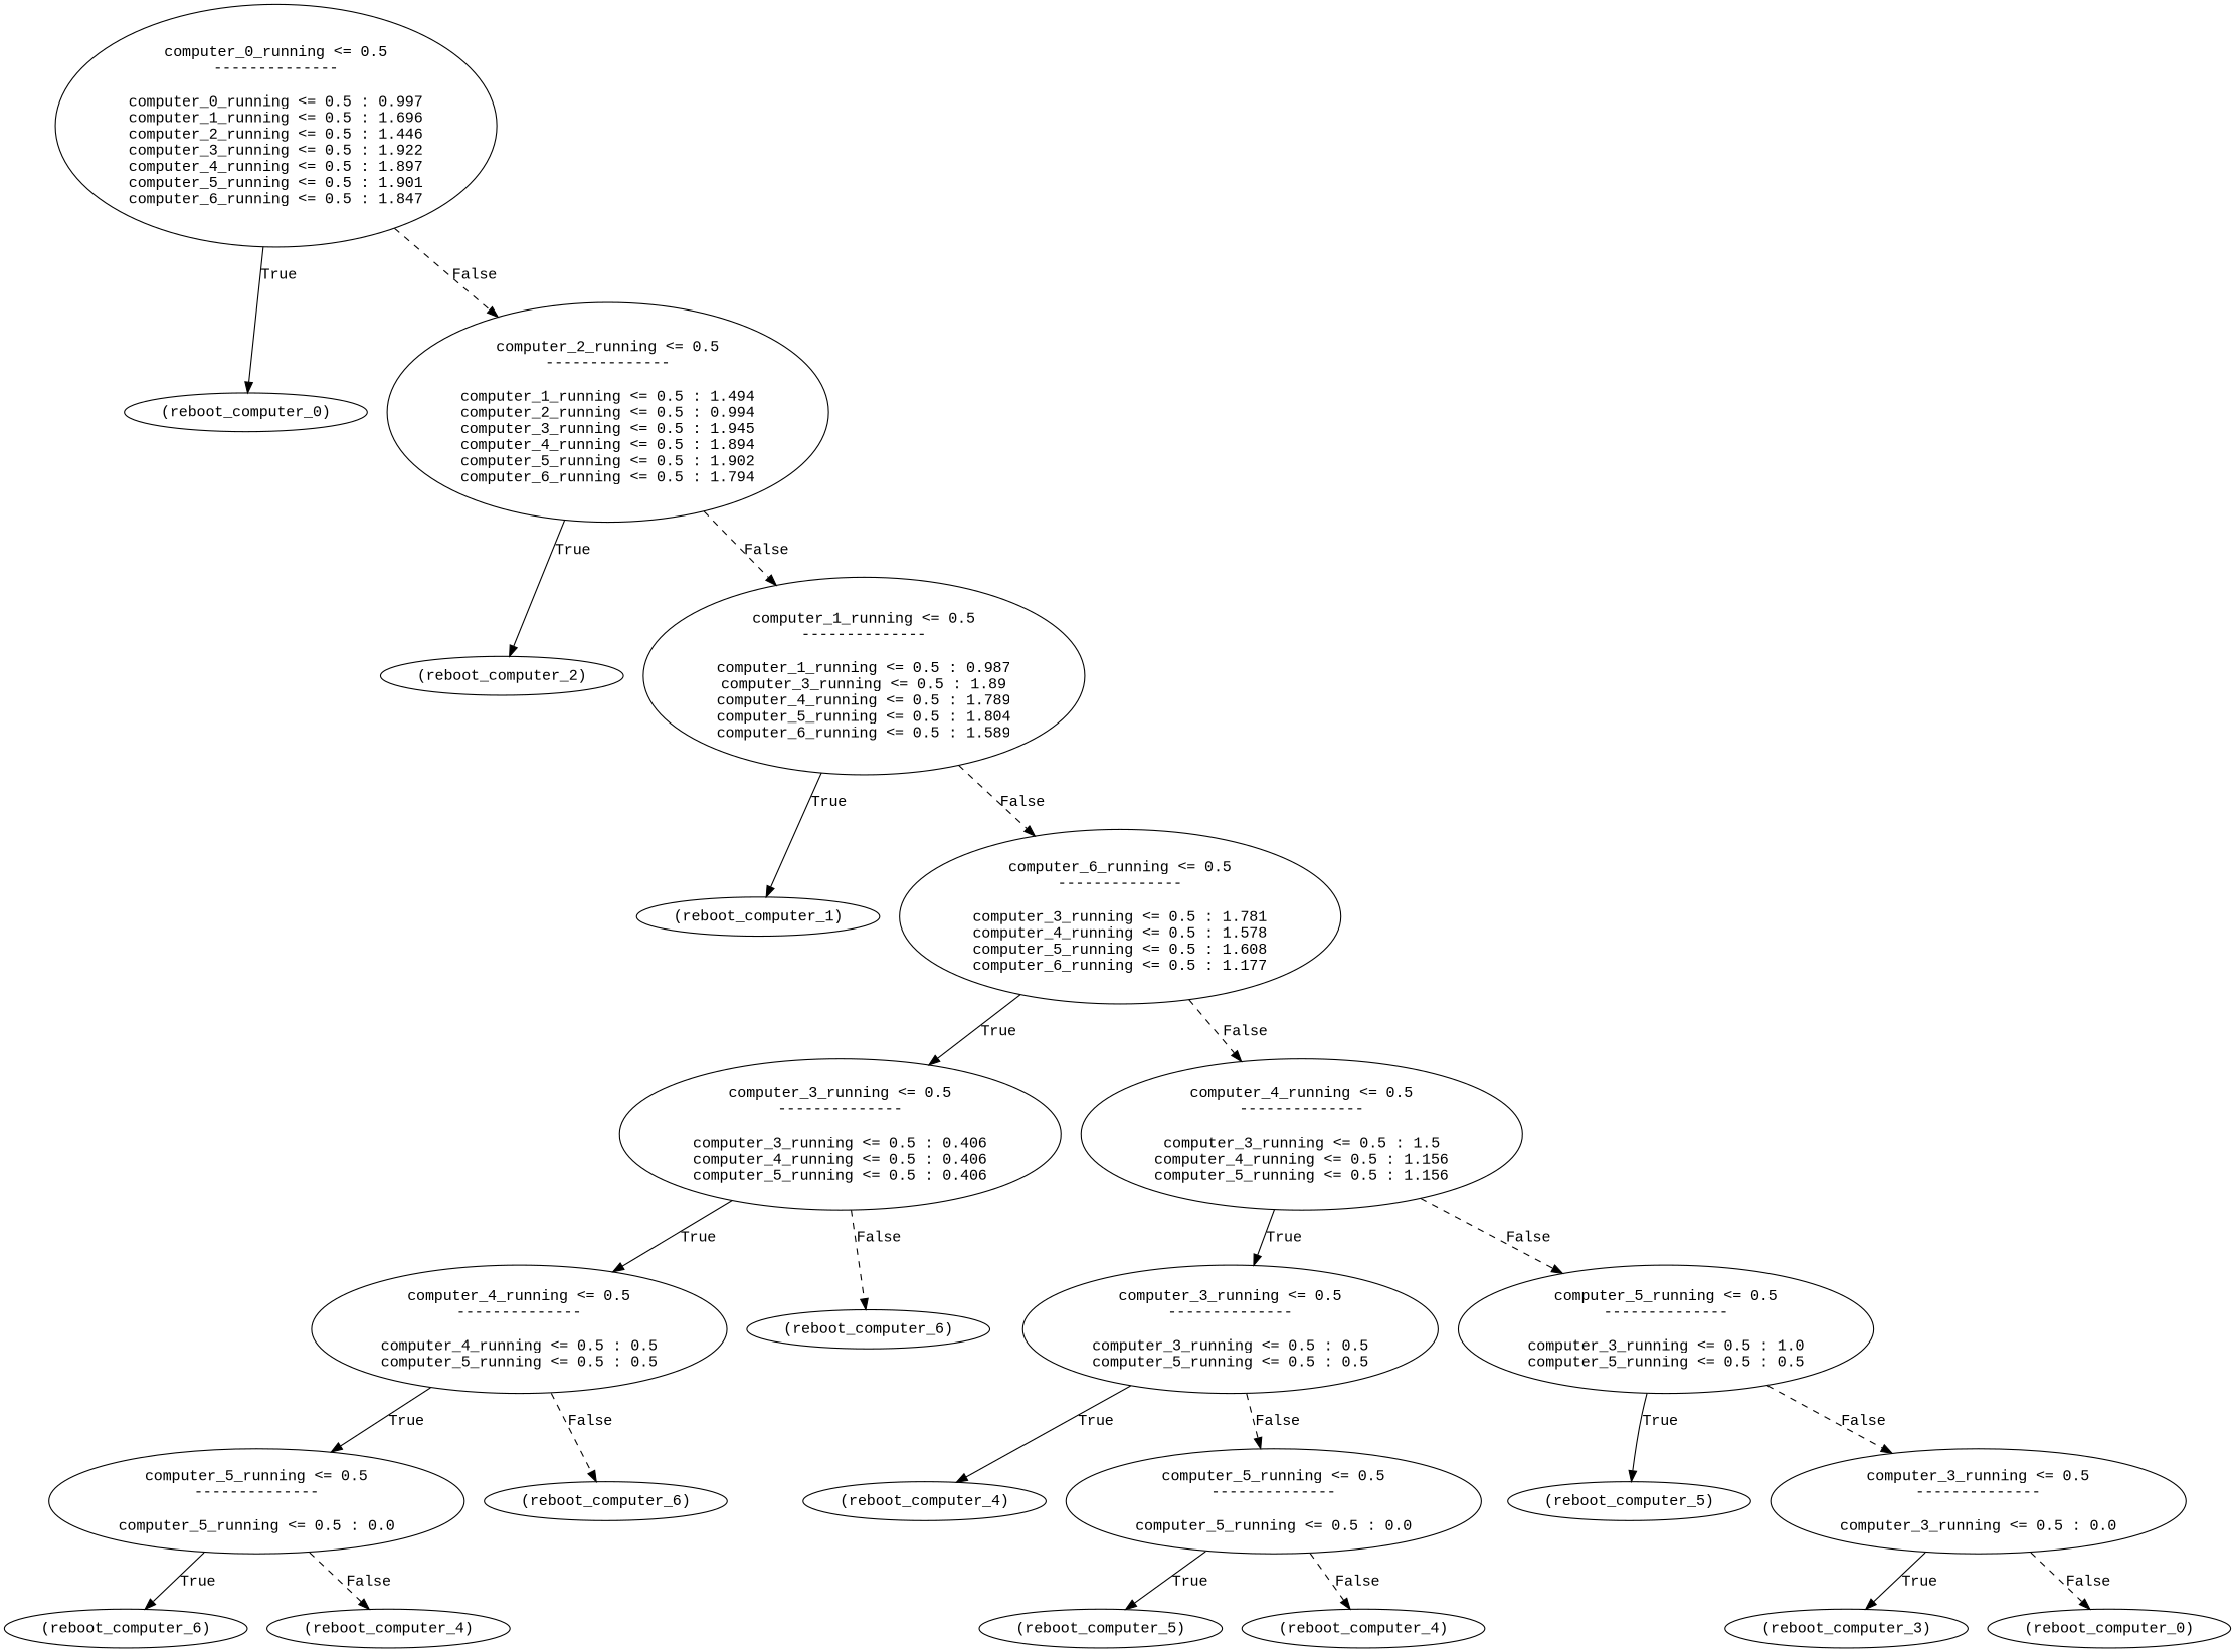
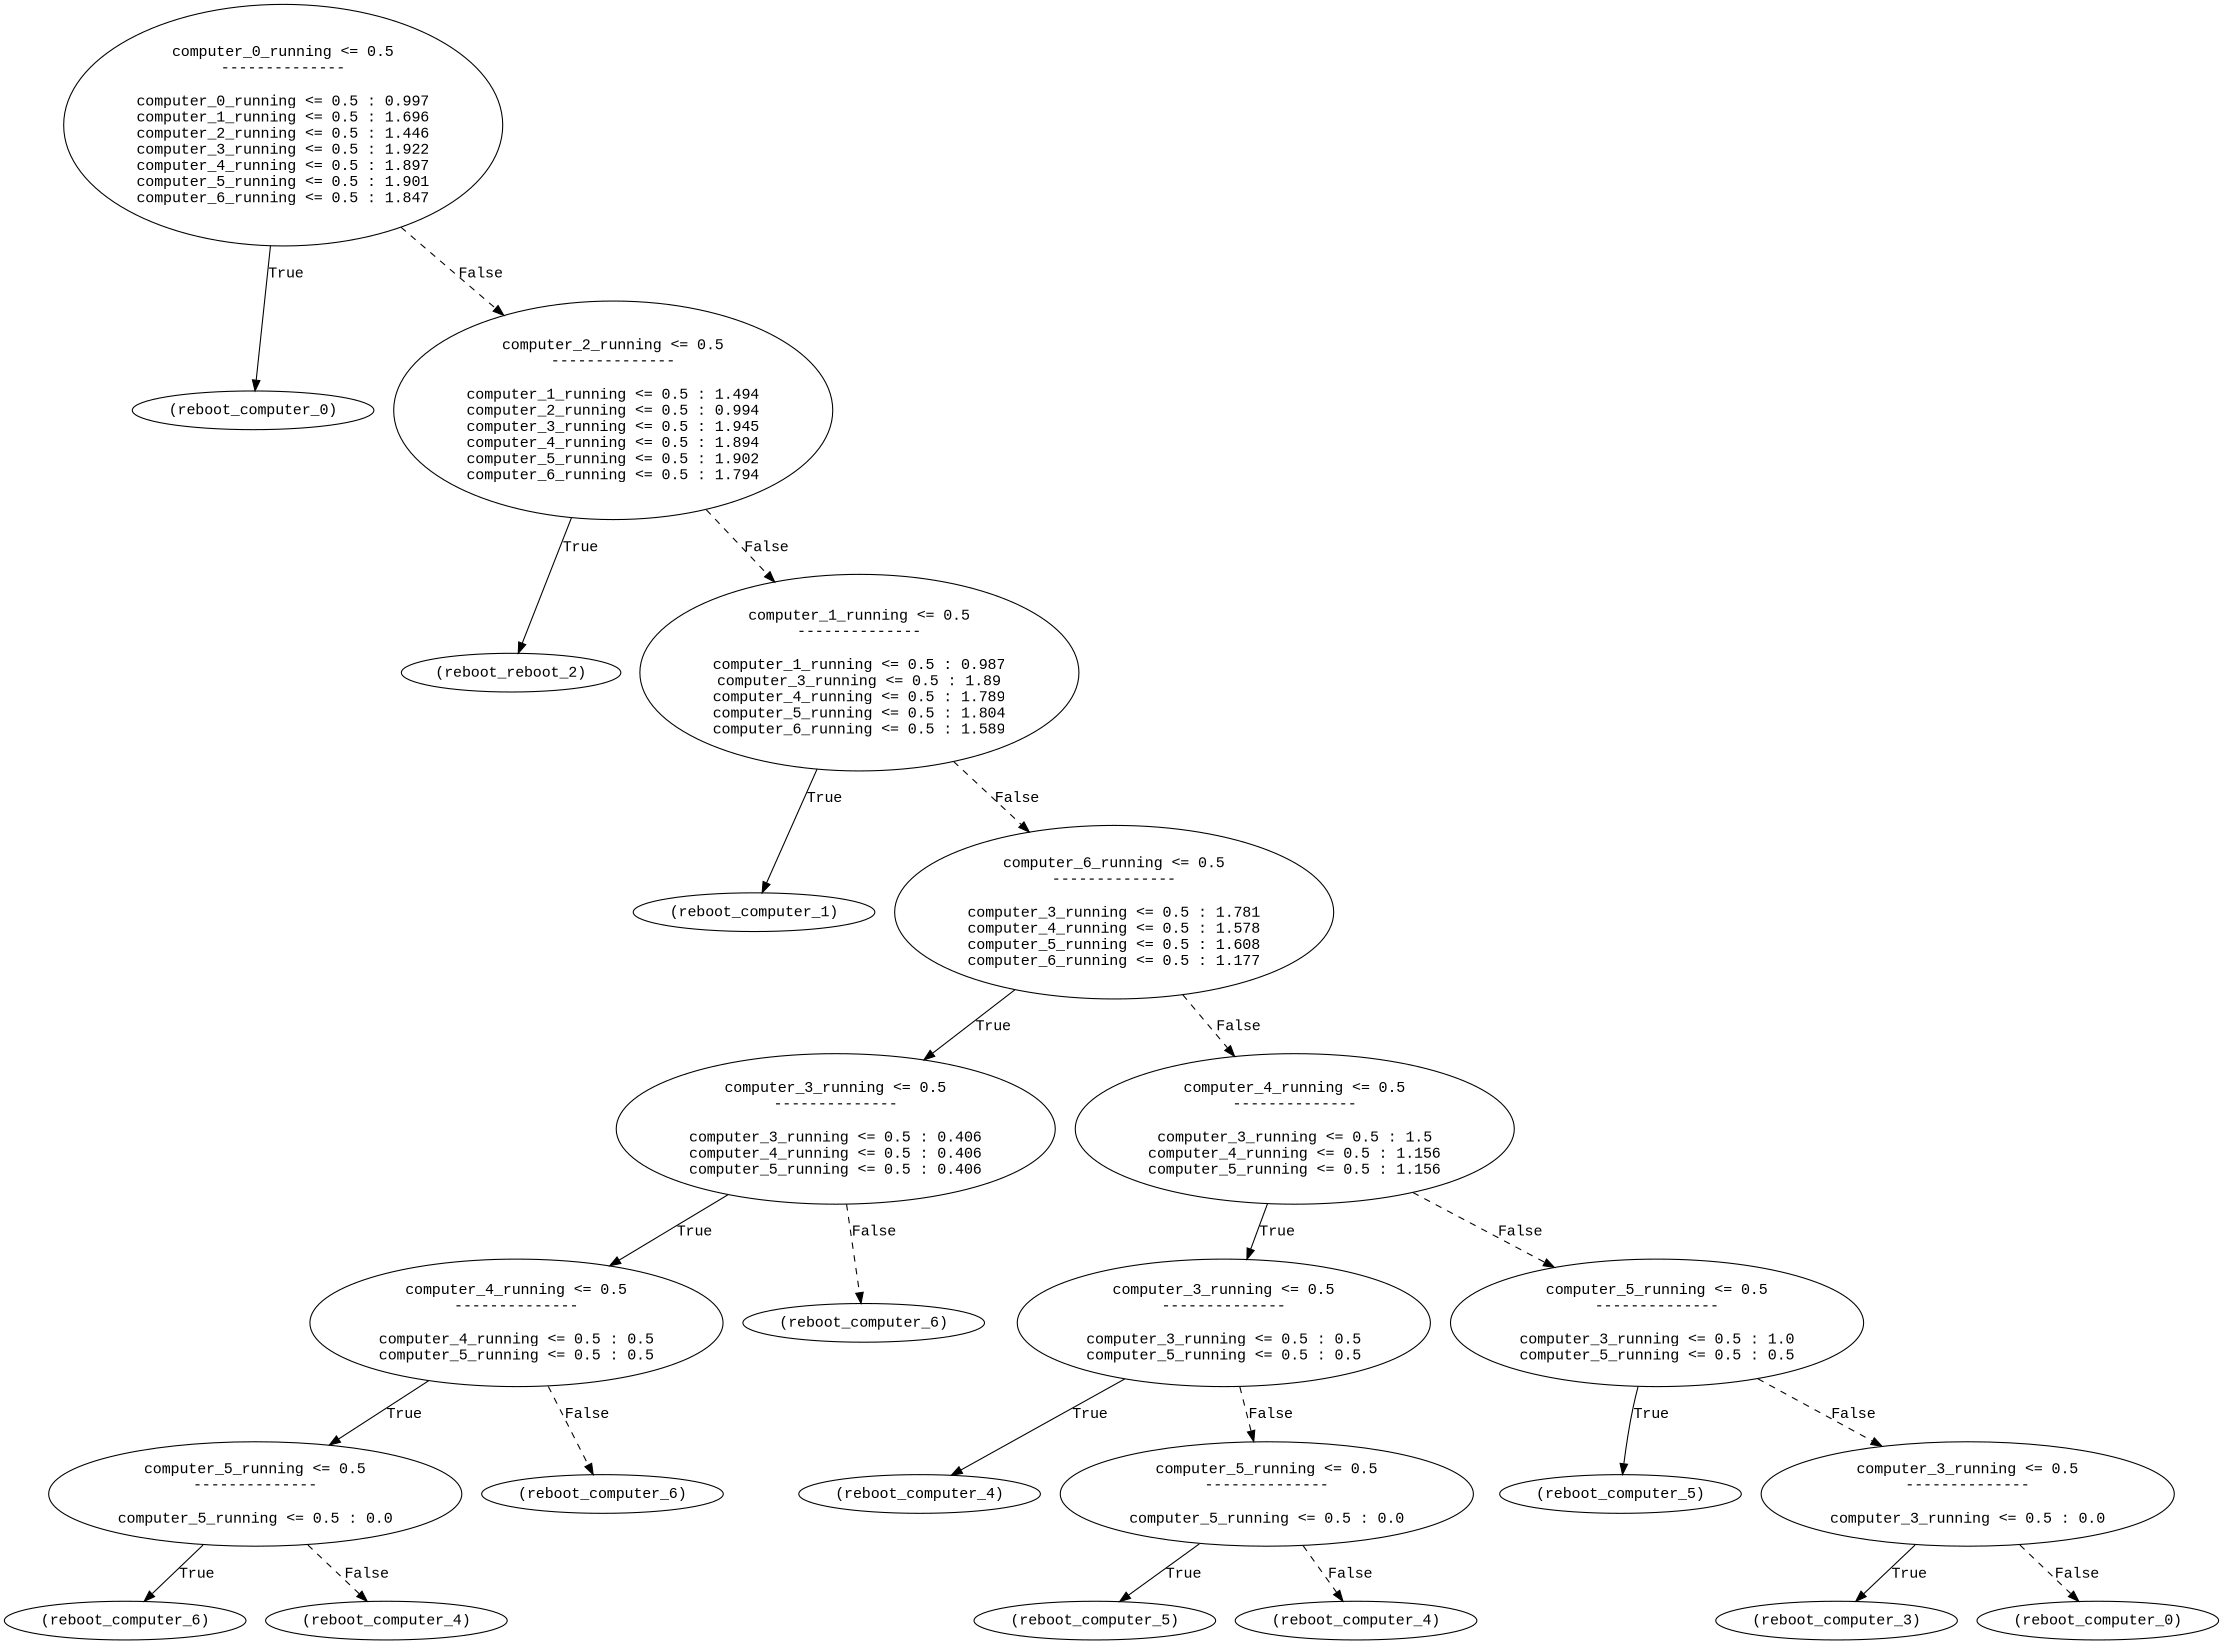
  digraph {
    fontname="Liberation Mono"
    node [fontname="Liberation Mono"]
    edge [fontname="Liberation Mono"]
    n1 [label="computer_0_running <= 0.5\n--------------\n\ncomputer_0_running <= 0.5 : 0.997\ncomputer_1_running <= 0.5 : 1.696\ncomputer_2_running <= 0.5 : 1.446\ncomputer_3_running <= 0.5 : 1.922\ncomputer_4_running <= 0.5 : 1.897\ncomputer_5_running <= 0.5 : 1.901\ncomputer_6_running <= 0.5 : 1.847"]
    n2 [label="(reboot_computer_0)"]
    n3 [label="computer_2_running <= 0.5\n--------------\n\ncomputer_1_running <= 0.5 : 1.494\ncomputer_2_running <= 0.5 : 0.994\ncomputer_3_running <= 0.5 : 1.945\ncomputer_4_running <= 0.5 : 1.894\ncomputer_5_running <= 0.5 : 1.902\ncomputer_6_running <= 0.5 : 1.794"]
-   n4 [label="(reboot_computer_2)"]
+   n4 [label="(reboot_reboot_2)"]
    n5 [label="computer_1_running <= 0.5\n--------------\n\ncomputer_1_running <= 0.5 : 0.987\ncomputer_3_running <= 0.5 : 1.89\ncomputer_4_running <= 0.5 : 1.789\ncomputer_5_running <= 0.5 : 1.804\ncomputer_6_running <= 0.5 : 1.589"]
    n6 [label="(reboot_computer_1)"]
    n7 [label="computer_6_running <= 0.5\n--------------\n\ncomputer_3_running <= 0.5 : 1.781\ncomputer_4_running <= 0.5 : 1.578\ncomputer_5_running <= 0.5 : 1.608\ncomputer_6_running <= 0.5 : 1.177"]
    n8 [label="computer_3_running <= 0.5\n--------------\n\ncomputer_3_running <= 0.5 : 0.406\ncomputer_4_running <= 0.5 : 0.406\ncomputer_5_running <= 0.5 : 0.406"]
    n9 [label="computer_4_running <= 0.5\n--------------\n\ncomputer_3_running <= 0.5 : 1.5\ncomputer_4_running <= 0.5 : 1.156\ncomputer_5_running <= 0.5 : 1.156"]
    n10 [label="computer_4_running <= 0.5\n--------------\n\ncomputer_4_running <= 0.5 : 0.5\ncomputer_5_running <= 0.5 : 0.5"]
    n11 [label="(reboot_computer_6)"]
    n12 [label="computer_5_running <= 0.5\n--------------\n\ncomputer_5_running <= 0.5 : 0.0"]
    n13 [label="(reboot_computer_6)"]
    n14 [label="(reboot_computer_6)"]
    n15 [label="(reboot_computer_4)"]
    n16 [label="computer_3_running <= 0.5\n--------------\n\ncomputer_3_running <= 0.5 : 0.5\ncomputer_5_running <= 0.5 : 0.5"]
    n17 [label="computer_5_running <= 0.5\n--------------\n\ncomputer_3_running <= 0.5 : 1.0\ncomputer_5_running <= 0.5 : 0.5"]
    n18 [label="(reboot_computer_4)"]
    n19 [label="computer_5_running <= 0.5\n--------------\n\ncomputer_5_running <= 0.5 : 0.0"]
    n20 [label="(reboot_computer_5)"]
    n21 [label="(reboot_computer_4)"]
    n22 [label="(reboot_computer_5)"]
    n23 [label="computer_3_running <= 0.5\n--------------\n\ncomputer_3_running <= 0.5 : 0.0"]
    n24 [label="(reboot_computer_3)"]
    n25 [label="(reboot_computer_0)"]
    n1 -> n2 [label=True]
    n1 -> n3 [label=False style=dashed]
    n3 -> n4 [label=True]
    n3 -> n5 [label=False style=dashed]
    n5 -> n6 [label=True]
    n5 -> n7 [label=False style=dashed]
    n7 -> n8 [label=True]
    n7 -> n9 [label=False style=dashed]
    n8 -> n10 [label=True]
    n8 -> n11 [label=False style=dashed]
    n9 -> n16 [label=True]
    n9 -> n17 [label=False style=dashed]
    n10 -> n12 [label=True]
    n10 -> n13 [label=False style=dashed]
    n12 -> n14 [label=True]
    n12 -> n15 [label=False style=dashed]
    n16 -> n18 [label=True]
    n16 -> n19 [label=False style=dashed]
    n17 -> n22 [label=True]
    n17 -> n23 [label=False style=dashed]
    n19 -> n20 [label=True]
    n19 -> n21 [label=False style=dashed]
    n23 -> n24 [label=True]
    n23 -> n25 [label=False style=dashed]
  }
